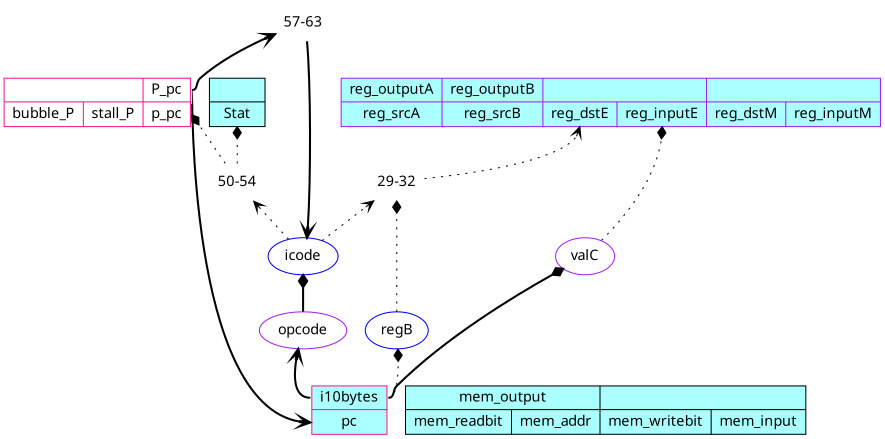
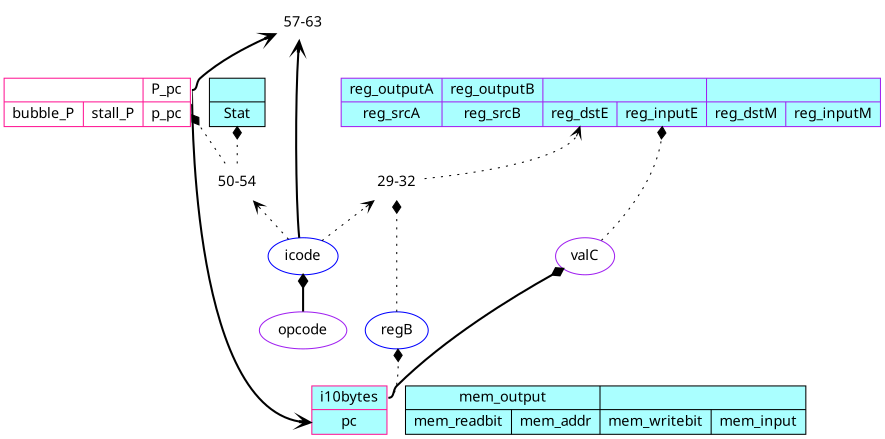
  digraph {
    rankdir=BT
    node [color=blue fontname="sans-serif" shape=record]
    edge [arrowhead=vee style=dotted]
    n1 [color=purple fillcolor="#aaffff" label="{<reg_outputA>reg_outputA|<reg_srcA>reg_srcA}|{<reg_outputB>reg_outputB|<reg_srcB>reg_srcB}|{|{<reg_dstE>reg_dstE|<reg_inputE>reg_inputE}}|{|{<reg_dstM>reg_dstM|<reg_inputM>reg_inputM}}" style=filled]
    n2 [color=black fillcolor="#aaffff" label="{<mem_output>mem_output|{<mem_readbit>mem_readbit|<mem_addr>mem_addr}}|{|{<mem_writebit>mem_writebit|<mem_input>mem_input}}" style=filled]
    n3 [color=deeppink fillcolor="#aaffff" label="{<i10bytes>i10bytes|<pc>pc}" style=filled]
    opcode [color=purple shape=""]
    valC [color=purple shape=""]
    regB [shape=""]
    icode [shape=""]
    n8 [color=deeppink label="29-32" shape=none]
    n9 [color=black fillcolor="#aaffff" label="{|<Stat>Stat}" style=filled]
    n10 [color=deeppink label="{|{<bubble_P>bubble_P|<stall_P>stall_P}}|{<P_pc>P_pc|<p_pc>p_pc}"]
    n11 [label="57-63" shape=none]
    n12 [label="50-54" shape=none]
-   n3 -> opcode [style=bold tailport=i10bytes]
    n3 -> valC [arrowhead=diamond style=bold tailport=i10bytes]
    n3 -> regB [arrowhead=diamond tailport=i10bytes]
    opcode -> icode [arrowhead=diamond style=bold]
    valC -> n1 [arrowhead=diamond headport=reg_inputE]
    regB -> n8 [arrowhead=diamond]
    icode -> n8
-   n11 -> icode [style=bold]
+   icode -> n11 [style=bold]
    icode -> n12
    n8 -> n1 [headport=reg_dstE]
    n10 -> n3 [headport=pc style=bold tailport=P_pc]
    n10 -> n11 [style=bold tailport=P_pc]
    n12 -> n9 [arrowhead=diamond headport=Stat]
    n12 -> n10 [arrowhead=diamond headport=p_pc]
  }
